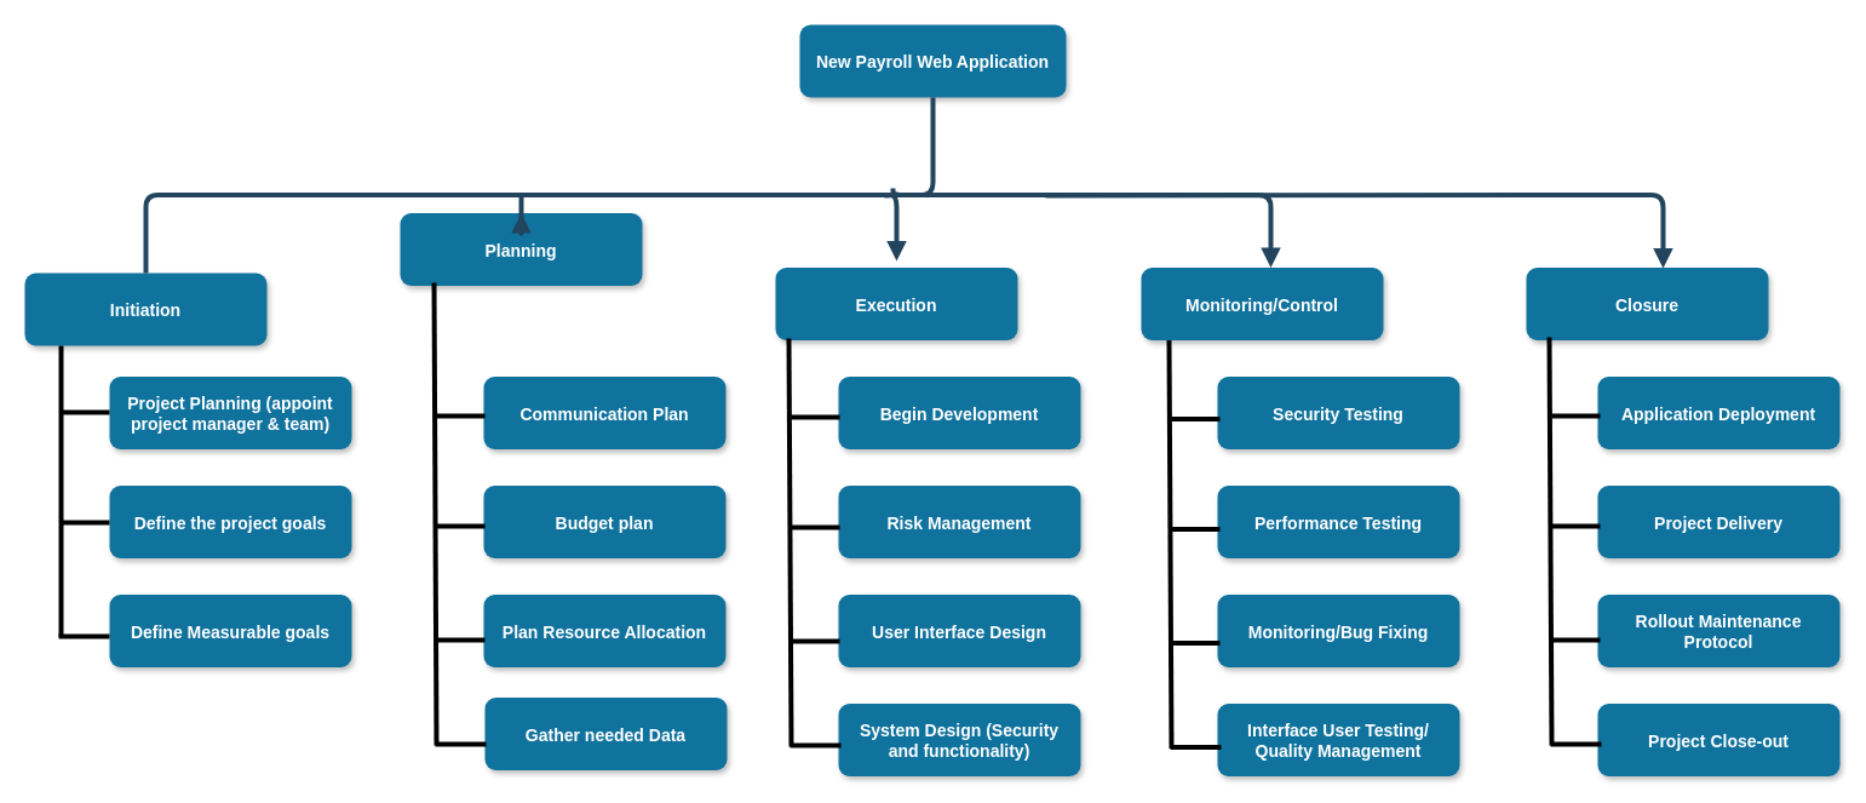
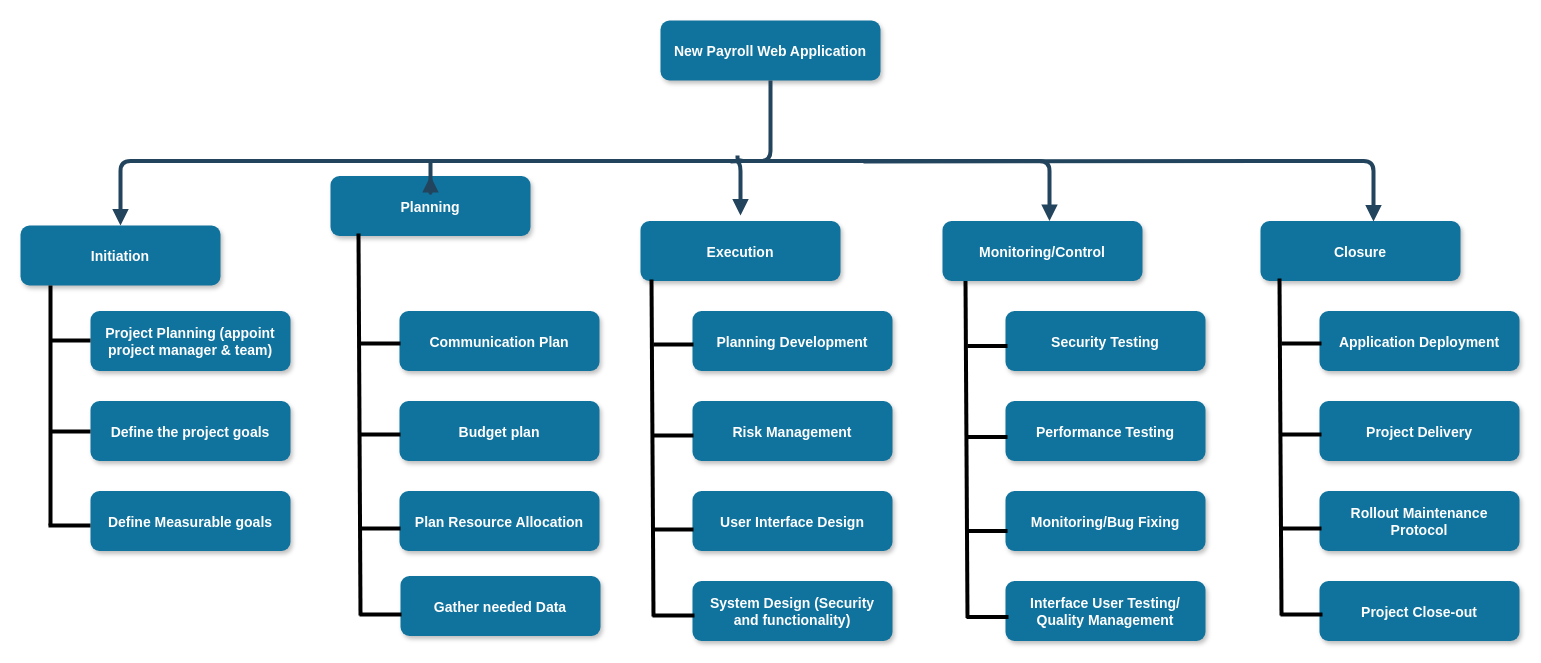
  <mxCell id="0" />
  <mxCell id="1" parent="0" />
  <mxCell id="2" value="New Payroll Web Application" style="rounded=1;fillColor=#10739E;strokeColor=none;shadow=1;gradientColor=none;fontStyle=1;fontColor=#FFFFFF;fontSize=14;" parent="1" vertex="1"><mxGeometry x="660" y="20" width="220" height="60" as="geometry" /></mxCell>
  <mxCell id="3" value="Initiation" style="rounded=1;fillColor=#10739E;strokeColor=none;shadow=1;gradientColor=none;fontStyle=1;fontColor=#FFFFFF;fontSize=14;" parent="1" vertex="1"><mxGeometry x="20" y="225" width="200" height="60" as="geometry" /></mxCell>
  <mxCell id="4" value="Project Planning (appoint&#10;project manager &amp; team)" style="rounded=1;fillColor=#10739E;strokeColor=none;shadow=1;gradientColor=none;fontStyle=1;fontColor=#FFFFFF;fontSize=14;" parent="1" vertex="1"><mxGeometry x="90" y="310.5" width="200" height="60" as="geometry" /></mxCell>
  <mxCell id="5" value="Define the project goals" style="rounded=1;fillColor=#10739E;strokeColor=none;shadow=1;gradientColor=none;fontStyle=1;fontColor=#FFFFFF;fontSize=14;" parent="1" vertex="1"><mxGeometry x="90" y="400.5" width="200" height="60" as="geometry" /></mxCell>
  <mxCell id="6" value="Define Measurable goals" style="rounded=1;fillColor=#10739E;strokeColor=none;shadow=1;gradientColor=none;fontStyle=1;fontColor=#FFFFFF;fontSize=14;" parent="1" vertex="1"><mxGeometry x="90" y="490.5" width="200" height="60" as="geometry" /></mxCell>
  <mxCell id="7" value="Planning" style="rounded=1;fillColor=#10739E;strokeColor=none;shadow=1;gradientColor=none;fontStyle=1;fontColor=#FFFFFF;fontSize=14;" parent="1" vertex="1"><mxGeometry x="330" y="175.5" width="200" height="60" as="geometry" /></mxCell>
  <mxCell id="8" value="Communication Plan" style="rounded=1;fillColor=#10739E;strokeColor=none;shadow=1;gradientColor=none;fontStyle=1;fontColor=#FFFFFF;fontSize=14;" parent="1" vertex="1"><mxGeometry x="399" y="310.5" width="200" height="60" as="geometry" /></mxCell>
  <mxCell id="9" value="Budget plan" style="rounded=1;fillColor=#10739E;strokeColor=none;shadow=1;gradientColor=none;fontStyle=1;fontColor=#FFFFFF;fontSize=14;" parent="1" vertex="1"><mxGeometry x="399" y="400.5" width="200" height="60" as="geometry" /></mxCell>
  <mxCell id="10" value="Plan Resource Allocation" style="rounded=1;fillColor=#10739E;strokeColor=none;shadow=1;gradientColor=none;fontStyle=1;fontColor=#FFFFFF;fontSize=14;" parent="1" vertex="1"><mxGeometry x="399" y="490.5" width="200" height="60" as="geometry" /></mxCell>
  <mxCell id="11" value="Execution" style="rounded=1;fillColor=#10739E;strokeColor=none;shadow=1;gradientColor=none;fontStyle=1;fontColor=#FFFFFF;fontSize=14;" parent="1" vertex="1"><mxGeometry x="640" y="220.5" width="200" height="60" as="geometry" /></mxCell>
- <mxCell id="12" value="Begin Development" style="rounded=1;fillColor=#10739E;strokeColor=none;shadow=1;gradientColor=none;fontStyle=1;fontColor=#FFFFFF;fontSize=14;" parent="1" vertex="1"><mxGeometry x="692" y="310.5" width="200" height="60" as="geometry" /></mxCell>
+ <mxCell id="12" value="Planning Development" style="rounded=1;fillColor=#10739E;strokeColor=none;shadow=1;gradientColor=none;fontStyle=1;fontColor=#FFFFFF;fontSize=14;" parent="1" vertex="1"><mxGeometry x="692" y="310.5" width="200" height="60" as="geometry" /></mxCell>
  <mxCell id="13" value="Risk Management" style="rounded=1;fillColor=#10739E;strokeColor=none;shadow=1;gradientColor=none;fontStyle=1;fontColor=#FFFFFF;fontSize=14;" parent="1" vertex="1"><mxGeometry x="692" y="400.5" width="200" height="60" as="geometry" /></mxCell>
  <mxCell id="14" value="User Interface Design" style="rounded=1;fillColor=#10739E;strokeColor=none;shadow=1;gradientColor=none;fontStyle=1;fontColor=#FFFFFF;fontSize=14;" parent="1" vertex="1"><mxGeometry x="692" y="490.5" width="200" height="60" as="geometry" /></mxCell>
  <mxCell id="15" value="System Design (Security&#10;and functionality)" style="rounded=1;fillColor=#10739E;strokeColor=none;shadow=1;gradientColor=none;fontStyle=1;fontColor=#FFFFFF;fontSize=14;" parent="1" vertex="1"><mxGeometry x="692" y="580.5" width="200" height="60" as="geometry" /></mxCell>
  <mxCell id="16" value="Monitoring/Control" style="rounded=1;fillColor=#10739E;strokeColor=none;shadow=1;gradientColor=none;fontStyle=1;fontColor=#FFFFFF;fontSize=14;" parent="1" vertex="1"><mxGeometry x="942" y="220.5" width="200" height="60" as="geometry" /></mxCell>
  <mxCell id="17" value="Security Testing" style="rounded=1;fillColor=#10739E;strokeColor=none;shadow=1;gradientColor=none;fontStyle=1;fontColor=#FFFFFF;fontSize=14;" parent="1" vertex="1"><mxGeometry x="1005" y="310.5" width="200" height="60" as="geometry" /></mxCell>
  <mxCell id="18" value="Performance Testing" style="rounded=1;fillColor=#10739E;strokeColor=none;shadow=1;gradientColor=none;fontStyle=1;fontColor=#FFFFFF;fontSize=14;" parent="1" vertex="1"><mxGeometry x="1005" y="400.5" width="200" height="60" as="geometry" /></mxCell>
  <mxCell id="19" value="Monitoring/Bug Fixing" style="rounded=1;fillColor=#10739E;strokeColor=none;shadow=1;gradientColor=none;fontStyle=1;fontColor=#FFFFFF;fontSize=14;" parent="1" vertex="1"><mxGeometry x="1005" y="490.5" width="200" height="60" as="geometry" /></mxCell>
  <mxCell id="20" value="Interface User Testing/&#10;Quality Management" style="rounded=1;fillColor=#10739E;strokeColor=none;shadow=1;gradientColor=none;fontStyle=1;fontColor=#FFFFFF;fontSize=14;" parent="1" vertex="1"><mxGeometry x="1005" y="580.5" width="200" height="60" as="geometry" /></mxCell>
- <mxCell id="21" value="" style="edgeStyle=elbowEdgeStyle;elbow=vertical;strokeWidth=4;endArrow=none;endFill=1;fontStyle=1;strokeColor=#23445D;" parent="1" source="2" target="3" edge="1"><mxGeometry x="22" y="165.5" width="100" height="100" as="geometry"><mxPoint x="-128" y="-129.5" as="sourcePoint" /><mxPoint x="-28" y="-229.5" as="targetPoint" /><Array as="points"><mxPoint x="402" y="160.5" /></Array></mxGeometry></mxCell>
+ <mxCell id="21" value="" style="edgeStyle=elbowEdgeStyle;elbow=vertical;strokeWidth=4;endArrow=block;endFill=1;fontStyle=1;strokeColor=#23445D;" parent="1" source="2" target="3" edge="1"><mxGeometry x="22" y="165.5" width="100" height="100" as="geometry"><mxPoint x="-128" y="-129.5" as="sourcePoint" /><mxPoint x="-28" y="-229.5" as="targetPoint" /><Array as="points"><mxPoint x="402" y="160.5" /></Array></mxGeometry></mxCell>
  <mxCell id="22" value="" style="edgeStyle=elbowEdgeStyle;elbow=vertical;strokeWidth=4;endArrow=block;endFill=1;fontStyle=1;strokeColor=#23445D;" parent="1" edge="1"><mxGeometry x="22" y="165.5" width="100" height="100" as="geometry"><mxPoint x="737" y="155" as="sourcePoint" /><mxPoint x="1049" y="220.5" as="targetPoint" /><Array as="points"><mxPoint x="829" y="160.5" /></Array></mxGeometry></mxCell>
  <mxCell id="23" value="" style="edgeStyle=elbowEdgeStyle;elbow=vertical;strokeWidth=4;endArrow=block;endFill=1;fontStyle=1;strokeColor=#23445D;entryX=0.5;entryY=0;entryDx=0;entryDy=0;" parent="1" target="7" edge="1"><mxGeometry x="22" y="165.5" width="100" height="100" as="geometry"><mxPoint x="430" y="162" as="sourcePoint" /><mxPoint x="430" y="217.5" as="targetPoint" /><Array as="points"><mxPoint x="420" y="194" /><mxPoint x="502" y="149.5" /></Array></mxGeometry></mxCell>
  <mxCell id="24" value="" style="edgeStyle=elbowEdgeStyle;elbow=vertical;strokeWidth=4;endArrow=block;endFill=1;fontStyle=1;strokeColor=#23445D;" parent="1" edge="1"><mxGeometry x="22" y="165.5" width="100" height="100" as="geometry"><mxPoint x="730" y="161" as="sourcePoint" /><mxPoint x="740" y="215" as="targetPoint" /><Array as="points"><mxPoint x="792" y="160.5" /></Array></mxGeometry></mxCell>
  <mxCell id="25" value="Closure" style="rounded=1;fillColor=#10739E;strokeColor=none;shadow=1;gradientColor=none;fontStyle=1;fontColor=#FFFFFF;fontSize=14;" vertex="1" parent="1"><mxGeometry x="1260" y="220.5" width="200" height="60" as="geometry" /></mxCell>
  <mxCell id="26" value="Application Deployment" style="rounded=1;fillColor=#10739E;strokeColor=none;shadow=1;gradientColor=none;fontStyle=1;fontColor=#FFFFFF;fontSize=14;" vertex="1" parent="1"><mxGeometry x="1319" y="310.5" width="200" height="60" as="geometry" /></mxCell>
  <mxCell id="27" value="Project Delivery" style="rounded=1;fillColor=#10739E;strokeColor=none;shadow=1;gradientColor=none;fontStyle=1;fontColor=#FFFFFF;fontSize=14;" vertex="1" parent="1"><mxGeometry x="1319" y="400.5" width="200" height="60" as="geometry" /></mxCell>
  <mxCell id="28" value="Rollout Maintenance&#10;Protocol" style="rounded=1;fillColor=#10739E;strokeColor=none;shadow=1;gradientColor=none;fontStyle=1;fontColor=#FFFFFF;fontSize=14;" vertex="1" parent="1"><mxGeometry x="1319" y="490.5" width="200" height="60" as="geometry" /></mxCell>
  <mxCell id="29" value="Project Close-out" style="rounded=1;fillColor=#10739E;strokeColor=none;shadow=1;gradientColor=none;fontStyle=1;fontColor=#FFFFFF;fontSize=14;" vertex="1" parent="1"><mxGeometry x="1319" y="580.5" width="200" height="60" as="geometry" /></mxCell>
  <mxCell id="30" value="" style="edgeStyle=elbowEdgeStyle;elbow=vertical;strokeWidth=4;endArrow=block;endFill=1;fontStyle=1;strokeColor=#23445D;" edge="1" parent="1"><mxGeometry x="22" y="165.5" width="100" height="100" as="geometry"><mxPoint x="863" y="161" as="sourcePoint" /><mxPoint x="1373" y="221" as="targetPoint" /><Array as="points"><mxPoint x="1153" y="160.5" /></Array></mxGeometry></mxCell>
  <mxCell id="31" value="Gather needed Data" style="rounded=1;fillColor=#10739E;strokeColor=none;shadow=1;gradientColor=none;fontStyle=1;fontColor=#FFFFFF;fontSize=14;" vertex="1" parent="1"><mxGeometry x="400" y="575.5" width="200" height="60" as="geometry" /></mxCell>
  <mxCell id="32" value="" style="endArrow=none;html=1;rounded=0;strokeWidth=4;" edge="1" parent="1"><mxGeometry width="50" height="50" relative="1" as="geometry"><mxPoint x="50" y="525" as="sourcePoint" /><mxPoint x="50" y="285" as="targetPoint" /></mxGeometry></mxCell>
  <mxCell id="33" value="" style="endArrow=none;html=1;rounded=0;strokeWidth=4;" edge="1" parent="1"><mxGeometry width="50" height="50" relative="1" as="geometry"><mxPoint x="50" y="340" as="sourcePoint" /><mxPoint x="90" y="340" as="targetPoint" /></mxGeometry></mxCell>
  <mxCell id="34" value="" style="endArrow=none;html=1;rounded=0;strokeWidth=4;" edge="1" parent="1"><mxGeometry width="50" height="50" relative="1" as="geometry"><mxPoint x="50" y="431" as="sourcePoint" /><mxPoint x="90" y="431" as="targetPoint" /></mxGeometry></mxCell>
  <mxCell id="35" value="" style="endArrow=none;html=2;rounded=0;strokeWidth=4;" edge="1" parent="1"><mxGeometry width="50" height="50" relative="1" as="geometry"><mxPoint x="48" y="525" as="sourcePoint" /><mxPoint x="90" y="525" as="targetPoint" /></mxGeometry></mxCell>
  <mxCell id="36" value="" style="endArrow=none;html=1;rounded=0;strokeWidth=4;entryX=0.14;entryY=0.958;entryDx=0;entryDy=0;entryPerimeter=0;" edge="1" parent="1" target="7"><mxGeometry width="50" height="50" relative="1" as="geometry"><mxPoint x="360" y="615" as="sourcePoint" /><mxPoint x="360" y="288" as="targetPoint" /></mxGeometry></mxCell>
  <mxCell id="37" value="" style="endArrow=none;html=1;rounded=0;strokeWidth=4;" edge="1" parent="1"><mxGeometry width="50" height="50" relative="1" as="geometry"><mxPoint x="360" y="343" as="sourcePoint" /><mxPoint x="400" y="343" as="targetPoint" /></mxGeometry></mxCell>
  <mxCell id="38" value="" style="endArrow=none;html=1;rounded=0;strokeWidth=4;" edge="1" parent="1"><mxGeometry width="50" height="50" relative="1" as="geometry"><mxPoint x="360" y="434" as="sourcePoint" /><mxPoint x="400" y="434" as="targetPoint" /></mxGeometry></mxCell>
  <mxCell id="39" value="" style="endArrow=none;html=2;rounded=0;strokeWidth=4;" edge="1" parent="1"><mxGeometry width="50" height="50" relative="1" as="geometry"><mxPoint x="358" y="528" as="sourcePoint" /><mxPoint x="400" y="528" as="targetPoint" /></mxGeometry></mxCell>
  <mxCell id="40" value="" style="endArrow=none;html=2;rounded=0;strokeWidth=4;" edge="1" parent="1"><mxGeometry width="50" height="50" relative="1" as="geometry"><mxPoint x="359" y="614" as="sourcePoint" /><mxPoint x="401" y="614" as="targetPoint" /></mxGeometry></mxCell>
  <mxCell id="41" value="" style="endArrow=none;html=1;rounded=0;strokeWidth=4;entryX=0.14;entryY=0.958;entryDx=0;entryDy=0;entryPerimeter=0;" edge="1" parent="1"><mxGeometry width="50" height="50" relative="1" as="geometry"><mxPoint x="653" y="616" as="sourcePoint" /><mxPoint x="651" y="279" as="targetPoint" /></mxGeometry></mxCell>
  <mxCell id="42" value="" style="endArrow=none;html=1;rounded=0;strokeWidth=4;" edge="1" parent="1"><mxGeometry width="50" height="50" relative="1" as="geometry"><mxPoint x="653" y="344" as="sourcePoint" /><mxPoint x="693" y="344" as="targetPoint" /></mxGeometry></mxCell>
  <mxCell id="43" value="" style="endArrow=none;html=1;rounded=0;strokeWidth=4;" edge="1" parent="1"><mxGeometry width="50" height="50" relative="1" as="geometry"><mxPoint x="653" y="435" as="sourcePoint" /><mxPoint x="693" y="435" as="targetPoint" /></mxGeometry></mxCell>
  <mxCell id="44" value="" style="endArrow=none;html=2;rounded=0;strokeWidth=4;" edge="1" parent="1"><mxGeometry width="50" height="50" relative="1" as="geometry"><mxPoint x="651" y="529" as="sourcePoint" /><mxPoint x="693" y="529" as="targetPoint" /></mxGeometry></mxCell>
  <mxCell id="45" value="" style="endArrow=none;html=2;rounded=0;strokeWidth=4;" edge="1" parent="1"><mxGeometry width="50" height="50" relative="1" as="geometry"><mxPoint x="652" y="615" as="sourcePoint" /><mxPoint x="694" y="615" as="targetPoint" /></mxGeometry></mxCell>
  <mxCell id="46" value="" style="endArrow=none;html=1;rounded=0;strokeWidth=4;entryX=0.14;entryY=0.958;entryDx=0;entryDy=0;entryPerimeter=0;" edge="1" parent="1"><mxGeometry width="50" height="50" relative="1" as="geometry"><mxPoint x="967" y="617.5" as="sourcePoint" /><mxPoint x="965" y="280.5" as="targetPoint" /></mxGeometry></mxCell>
  <mxCell id="47" value="" style="endArrow=none;html=1;rounded=0;strokeWidth=4;" edge="1" parent="1"><mxGeometry width="50" height="50" relative="1" as="geometry"><mxPoint x="967" y="345.5" as="sourcePoint" /><mxPoint x="1007" y="345.5" as="targetPoint" /></mxGeometry></mxCell>
  <mxCell id="48" value="" style="endArrow=none;html=1;rounded=0;strokeWidth=4;" edge="1" parent="1"><mxGeometry width="50" height="50" relative="1" as="geometry"><mxPoint x="967" y="436.5" as="sourcePoint" /><mxPoint x="1007" y="436.5" as="targetPoint" /></mxGeometry></mxCell>
  <mxCell id="49" value="" style="endArrow=none;html=2;rounded=0;strokeWidth=4;" edge="1" parent="1"><mxGeometry width="50" height="50" relative="1" as="geometry"><mxPoint x="965" y="530.5" as="sourcePoint" /><mxPoint x="1007" y="530.5" as="targetPoint" /></mxGeometry></mxCell>
  <mxCell id="50" value="" style="endArrow=none;html=2;rounded=0;strokeWidth=4;" edge="1" parent="1"><mxGeometry width="50" height="50" relative="1" as="geometry"><mxPoint x="966" y="616.5" as="sourcePoint" /><mxPoint x="1008" y="616.5" as="targetPoint" /></mxGeometry></mxCell>
  <mxCell id="51" value="" style="endArrow=none;html=1;rounded=0;strokeWidth=4;entryX=0.14;entryY=0.958;entryDx=0;entryDy=0;entryPerimeter=0;" edge="1" parent="1"><mxGeometry width="50" height="50" relative="1" as="geometry"><mxPoint x="1281" y="615" as="sourcePoint" /><mxPoint x="1279" y="278" as="targetPoint" /></mxGeometry></mxCell>
  <mxCell id="52" value="" style="endArrow=none;html=1;rounded=0;strokeWidth=4;" edge="1" parent="1"><mxGeometry width="50" height="50" relative="1" as="geometry"><mxPoint x="1281" y="343" as="sourcePoint" /><mxPoint x="1321" y="343" as="targetPoint" /></mxGeometry></mxCell>
  <mxCell id="53" value="" style="endArrow=none;html=1;rounded=0;strokeWidth=4;" edge="1" parent="1"><mxGeometry width="50" height="50" relative="1" as="geometry"><mxPoint x="1281" y="434" as="sourcePoint" /><mxPoint x="1321" y="434" as="targetPoint" /></mxGeometry></mxCell>
  <mxCell id="54" value="" style="endArrow=none;html=2;rounded=0;strokeWidth=4;" edge="1" parent="1"><mxGeometry width="50" height="50" relative="1" as="geometry"><mxPoint x="1279" y="528" as="sourcePoint" /><mxPoint x="1321" y="528" as="targetPoint" /></mxGeometry></mxCell>
  <mxCell id="55" value="" style="endArrow=none;html=2;rounded=0;strokeWidth=4;" edge="1" parent="1"><mxGeometry width="50" height="50" relative="1" as="geometry"><mxPoint x="1280" y="614" as="sourcePoint" /><mxPoint x="1322" y="614" as="targetPoint" /></mxGeometry></mxCell>
